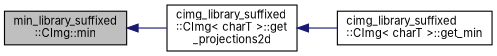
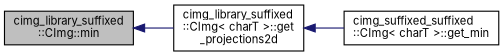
  digraph {
    fontname=Inter
    rankdir=LR
    node [color=black fillcolor=white fontname=Inter fontsize=10 shape=record style=filled]
    edge [color=midnightblue dir=back fontname=Inter fontsize=10 labelfontname=Helvetica labelfontsize=10 style=solid]
-   n1 [fillcolor=grey75 fontcolor=black height=0.2 label="min_library_suffixed\l::CImg::min" width=0.4]
+   n1 [fillcolor=grey75 fontcolor=black height=0.2 label="cimg_library_suffixed\l::CImg::min" width=0.4]
    n2 [height=0.2 label="cimg_library_suffixed\l::CImg\< charT \>::get\l_projections2d" width=0.4]
-   n3 [height=0.2 label="cimg_library_suffixed\l::CImg\< charT \>::get_min" width=0.4]
+   n3 [height=0.2 label="cimg_suffixed_suffixed\l::CImg\< charT \>::get_min" width=0.4]
    n1 -> n2
    n2 -> n3
  }
